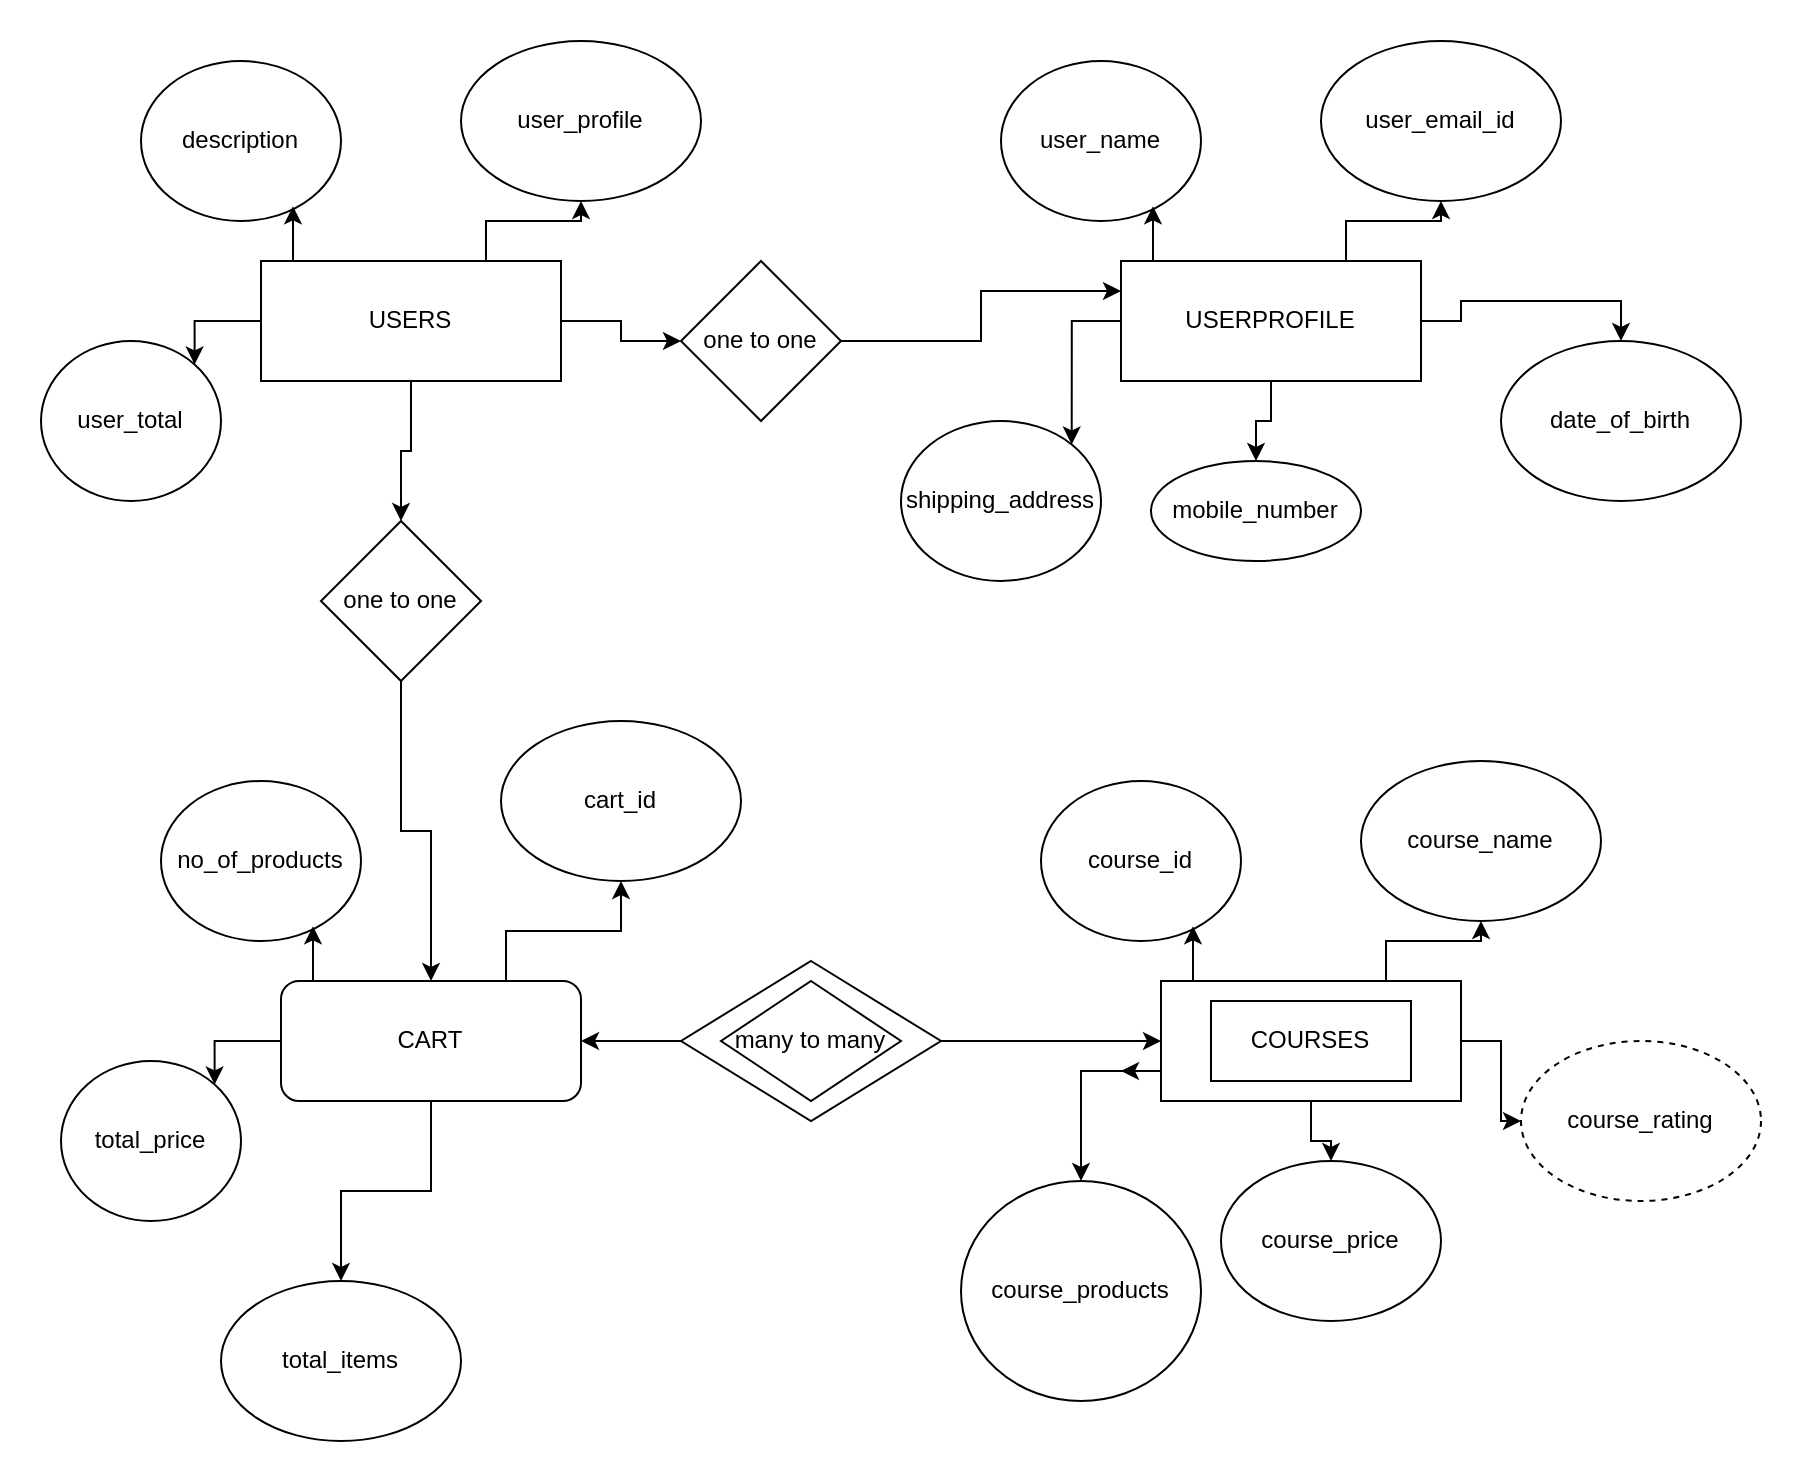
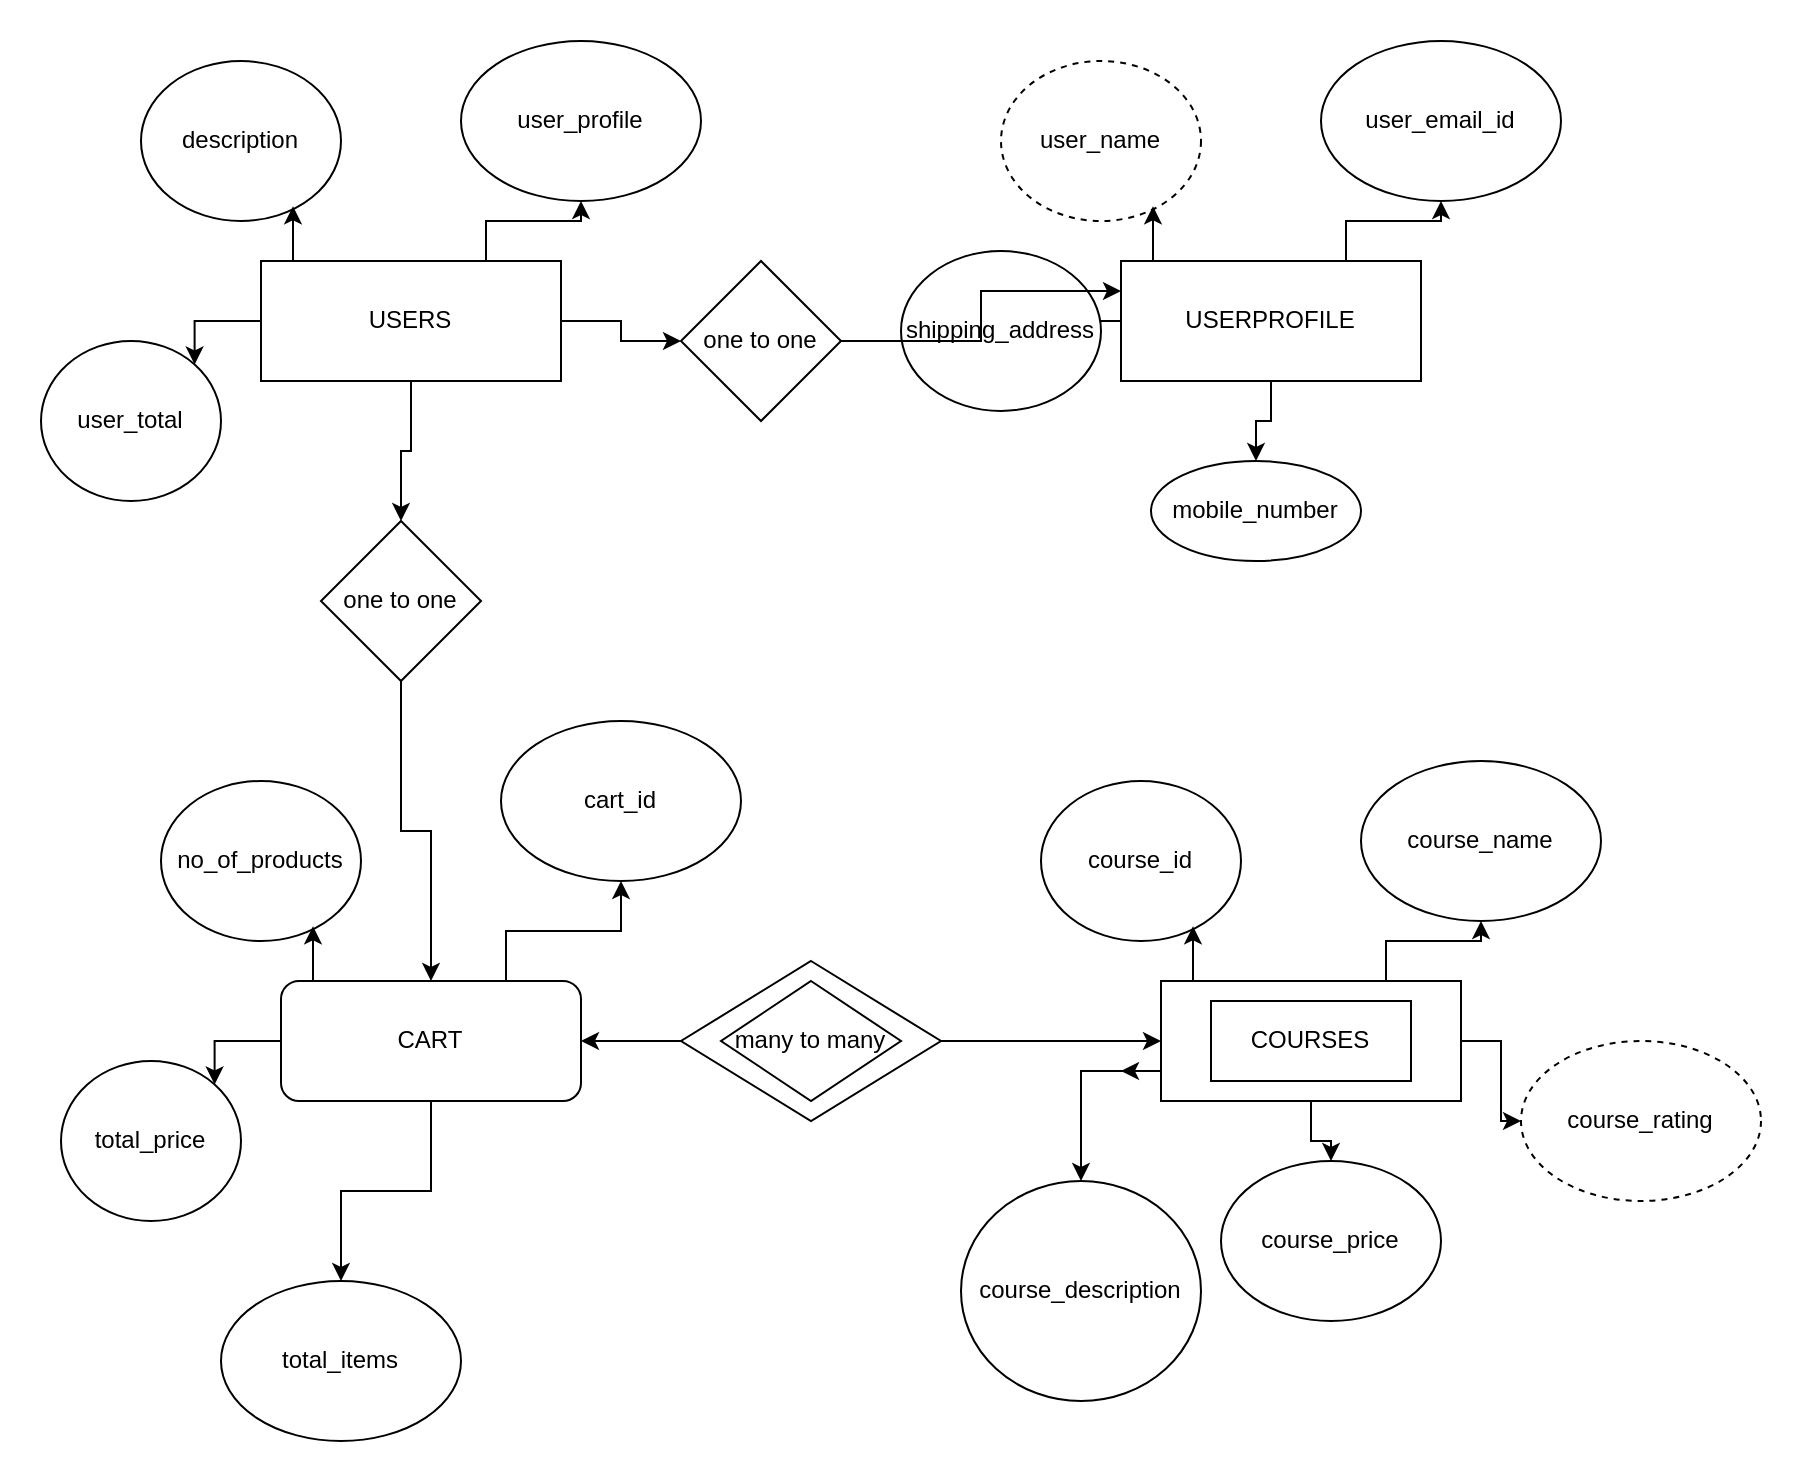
  <mxCell id="0" />
  <mxCell id="1" parent="0" />
  <mxCell id="2" style="edgeStyle=orthogonalEdgeStyle;rounded=0;orthogonalLoop=1;jettySize=auto;html=1;exitX=0.75;exitY=0;exitDx=0;exitDy=0;" parent="1" source="6" target="9" edge="1"><mxGeometry relative="1" as="geometry" /></mxCell>
  <mxCell id="3" style="edgeStyle=orthogonalEdgeStyle;rounded=0;orthogonalLoop=1;jettySize=auto;html=1;exitX=0;exitY=0.5;exitDx=0;exitDy=0;entryX=1;entryY=0;entryDx=0;entryDy=0;" parent="1" source="6" target="8" edge="1"><mxGeometry relative="1" as="geometry" /></mxCell>
  <mxCell id="4" style="edgeStyle=orthogonalEdgeStyle;rounded=0;orthogonalLoop=1;jettySize=auto;html=1;exitX=0.5;exitY=1;exitDx=0;exitDy=0;entryX=0.5;entryY=0;entryDx=0;entryDy=0;" parent="1" source="6" target="43" edge="1"><mxGeometry relative="1" as="geometry" /></mxCell>
  <mxCell id="5" style="edgeStyle=orthogonalEdgeStyle;rounded=0;orthogonalLoop=1;jettySize=auto;html=1;exitX=1;exitY=0.5;exitDx=0;exitDy=0;entryX=0.5;entryY=0;entryDx=0;entryDy=0;" parent="1" source="6" target="45" edge="1"><mxGeometry relative="1" as="geometry" /></mxCell>
  <mxCell id="6" value="USERS" style="rounded=0;whiteSpace=wrap;html=1;" parent="1" vertex="1"><mxGeometry x="130" y="130" width="150" height="60" as="geometry" /></mxCell>
  <mxCell id="7" value="description" style="ellipse;whiteSpace=wrap;html=1;" parent="1" vertex="1"><mxGeometry x="70" y="30" width="100" height="80" as="geometry" /></mxCell>
  <mxCell id="8" value="user_total" style="ellipse;whiteSpace=wrap;html=1;" parent="1" vertex="1"><mxGeometry x="20" y="170" width="90" height="80" as="geometry" /></mxCell>
  <mxCell id="9" value="user_profile" style="ellipse;whiteSpace=wrap;html=1;" parent="1" vertex="1"><mxGeometry x="230" y="20" width="120" height="80" as="geometry" /></mxCell>
  <mxCell id="10" style="edgeStyle=orthogonalEdgeStyle;rounded=0;orthogonalLoop=1;jettySize=auto;html=1;exitX=0.25;exitY=0;exitDx=0;exitDy=0;entryX=0.76;entryY=0.908;entryDx=0;entryDy=0;entryPerimeter=0;" parent="1" source="6" target="7" edge="1"><mxGeometry relative="1" as="geometry" /></mxCell>
  <mxCell id="11" style="edgeStyle=orthogonalEdgeStyle;rounded=0;orthogonalLoop=1;jettySize=auto;html=1;exitX=0.75;exitY=0;exitDx=0;exitDy=0;" parent="1" source="15" target="18" edge="1"><mxGeometry relative="1" as="geometry" /></mxCell>
  <mxCell id="12" style="edgeStyle=orthogonalEdgeStyle;rounded=0;orthogonalLoop=1;jettySize=auto;html=1;exitX=0;exitY=0.5;exitDx=0;exitDy=0;entryX=1;entryY=0;entryDx=0;entryDy=0;" parent="1" source="15" target="17" edge="1"><mxGeometry relative="1" as="geometry" /></mxCell>
  <mxCell id="13" style="edgeStyle=orthogonalEdgeStyle;rounded=0;orthogonalLoop=1;jettySize=auto;html=1;exitX=0.5;exitY=1;exitDx=0;exitDy=0;entryX=0.5;entryY=0;entryDx=0;entryDy=0;" parent="1" source="15" target="38" edge="1"><mxGeometry relative="1" as="geometry" /></mxCell>
- <mxCell id="14" style="edgeStyle=orthogonalEdgeStyle;rounded=0;orthogonalLoop=1;jettySize=auto;html=1;exitX=1;exitY=0.5;exitDx=0;exitDy=0;entryX=0.5;entryY=0;entryDx=0;entryDy=0;" parent="1" source="15" target="39" edge="1"><mxGeometry relative="1" as="geometry" /></mxCell>
  <mxCell id="15" value="USERPROFILE" style="rounded=0;whiteSpace=wrap;html=1;" parent="1" vertex="1"><mxGeometry x="560" y="130" width="150" height="60" as="geometry" /></mxCell>
- <mxCell id="16" value="user_name" style="ellipse;whiteSpace=wrap;html=1;" parent="1" vertex="1"><mxGeometry x="500" y="30" width="100" height="80" as="geometry" /></mxCell>
- <mxCell id="17" value="shipping_address" style="ellipse;whiteSpace=wrap;html=1;" parent="1" vertex="1"><mxGeometry x="450" y="210" width="100" height="80" as="geometry" /></mxCell>
+ <mxCell id="16" value="user_name" style="ellipse;whiteSpace=wrap;html=1;dashed=1;" parent="1" vertex="1"><mxGeometry x="500" y="30" width="100" height="80" as="geometry" /></mxCell>
+ <mxCell id="17" value="shipping_address" style="ellipse;whiteSpace=wrap;html=1;" parent="1" vertex="1"><mxGeometry x="450" y="125" width="100" height="80" as="geometry" /></mxCell>
  <mxCell id="18" value="user_email_id" style="ellipse;whiteSpace=wrap;html=1;" parent="1" vertex="1"><mxGeometry x="660" y="20" width="120" height="80" as="geometry" /></mxCell>
  <mxCell id="19" style="edgeStyle=orthogonalEdgeStyle;rounded=0;orthogonalLoop=1;jettySize=auto;html=1;exitX=0.25;exitY=0;exitDx=0;exitDy=0;entryX=0.76;entryY=0.908;entryDx=0;entryDy=0;entryPerimeter=0;" parent="1" source="15" target="16" edge="1"><mxGeometry relative="1" as="geometry" /></mxCell>
  <mxCell id="20" style="edgeStyle=orthogonalEdgeStyle;rounded=0;orthogonalLoop=1;jettySize=auto;html=1;exitX=0.75;exitY=0;exitDx=0;exitDy=0;" parent="1" source="23" target="26" edge="1"><mxGeometry relative="1" as="geometry" /></mxCell>
  <mxCell id="21" style="edgeStyle=orthogonalEdgeStyle;rounded=0;orthogonalLoop=1;jettySize=auto;html=1;exitX=0;exitY=0.5;exitDx=0;exitDy=0;entryX=1;entryY=0;entryDx=0;entryDy=0;" parent="1" source="23" target="25" edge="1"><mxGeometry relative="1" as="geometry" /></mxCell>
  <mxCell id="22" style="edgeStyle=orthogonalEdgeStyle;rounded=0;orthogonalLoop=1;jettySize=auto;html=1;exitX=0.5;exitY=1;exitDx=0;exitDy=0;entryX=0.5;entryY=0;entryDx=0;entryDy=0;" parent="1" source="23" target="51" edge="1"><mxGeometry relative="1" as="geometry" /></mxCell>
  <mxCell id="23" value="CART" style="whiteSpace=wrap;html=1;rounded=1;" parent="1" vertex="1"><mxGeometry x="140" y="490" width="150" height="60" as="geometry" /></mxCell>
  <mxCell id="24" value="no_of_products" style="ellipse;whiteSpace=wrap;html=1;" parent="1" vertex="1"><mxGeometry x="80" y="390" width="100" height="80" as="geometry" /></mxCell>
  <mxCell id="25" value="total_price" style="ellipse;whiteSpace=wrap;html=1;" parent="1" vertex="1"><mxGeometry x="30" y="530" width="90" height="80" as="geometry" /></mxCell>
  <mxCell id="26" value="cart_id" style="ellipse;whiteSpace=wrap;html=1;" parent="1" vertex="1"><mxGeometry x="250" y="360" width="120" height="80" as="geometry" /></mxCell>
  <mxCell id="27" style="edgeStyle=orthogonalEdgeStyle;rounded=0;orthogonalLoop=1;jettySize=auto;html=1;exitX=0.25;exitY=0;exitDx=0;exitDy=0;entryX=0.76;entryY=0.908;entryDx=0;entryDy=0;entryPerimeter=0;" parent="1" source="23" target="24" edge="1"><mxGeometry relative="1" as="geometry" /></mxCell>
  <mxCell id="28" style="edgeStyle=orthogonalEdgeStyle;rounded=0;orthogonalLoop=1;jettySize=auto;html=1;exitX=0.75;exitY=0;exitDx=0;exitDy=0;" parent="1" source="33" target="36" edge="1"><mxGeometry relative="1" as="geometry" /></mxCell>
  <mxCell id="29" style="edgeStyle=orthogonalEdgeStyle;rounded=0;orthogonalLoop=1;jettySize=auto;html=1;exitX=0.5;exitY=1;exitDx=0;exitDy=0;" parent="1" source="33" target="40" edge="1"><mxGeometry relative="1" as="geometry" /></mxCell>
  <mxCell id="30" style="edgeStyle=orthogonalEdgeStyle;rounded=0;orthogonalLoop=1;jettySize=auto;html=1;exitX=1;exitY=0.5;exitDx=0;exitDy=0;" parent="1" source="33" target="41" edge="1"><mxGeometry relative="1" as="geometry" /></mxCell>
  <mxCell id="31" style="edgeStyle=orthogonalEdgeStyle;rounded=0;orthogonalLoop=1;jettySize=auto;html=1;exitX=0;exitY=0.75;exitDx=0;exitDy=0;" parent="1" source="33" edge="1"><mxGeometry relative="1" as="geometry"><mxPoint x="560" y="535" as="targetPoint" /></mxGeometry></mxCell>
  <mxCell id="32" style="edgeStyle=orthogonalEdgeStyle;rounded=0;orthogonalLoop=1;jettySize=auto;html=1;exitX=0;exitY=0.75;exitDx=0;exitDy=0;entryX=0.5;entryY=0;entryDx=0;entryDy=0;" parent="1" source="33" target="35" edge="1"><mxGeometry relative="1" as="geometry" /></mxCell>
  <mxCell id="33" value="" style="rounded=0;whiteSpace=wrap;html=1;" parent="1" vertex="1"><mxGeometry x="580" y="490" width="150" height="60" as="geometry" /></mxCell>
  <mxCell id="34" value="course_id" style="ellipse;whiteSpace=wrap;html=1;" parent="1" vertex="1"><mxGeometry x="520" y="390" width="100" height="80" as="geometry" /></mxCell>
- <mxCell id="35" value="course_products" style="ellipse;whiteSpace=wrap;html=1;" parent="1" vertex="1"><mxGeometry x="480" y="590" width="120" height="110" as="geometry" /></mxCell>
+ <mxCell id="35" value="course_description" style="ellipse;whiteSpace=wrap;html=1;" parent="1" vertex="1"><mxGeometry x="480" y="590" width="120" height="110" as="geometry" /></mxCell>
  <mxCell id="36" value="course_name" style="ellipse;whiteSpace=wrap;html=1;" parent="1" vertex="1"><mxGeometry x="680" y="380" width="120" height="80" as="geometry" /></mxCell>
  <mxCell id="37" style="edgeStyle=orthogonalEdgeStyle;rounded=0;orthogonalLoop=1;jettySize=auto;html=1;exitX=0.25;exitY=0;exitDx=0;exitDy=0;entryX=0.76;entryY=0.908;entryDx=0;entryDy=0;entryPerimeter=0;" parent="1" source="33" target="34" edge="1"><mxGeometry relative="1" as="geometry" /></mxCell>
  <mxCell id="38" value="mobile_number" style="ellipse;whiteSpace=wrap;html=1;" parent="1" vertex="1"><mxGeometry x="575" y="230" width="105" height="50" as="geometry" /></mxCell>
- <mxCell id="39" value="date_of_birth" style="ellipse;whiteSpace=wrap;html=1;" parent="1" vertex="1"><mxGeometry x="750" y="170" width="120" height="80" as="geometry" /></mxCell>
  <mxCell id="40" value="course_price" style="ellipse;whiteSpace=wrap;html=1;" parent="1" vertex="1"><mxGeometry x="610" y="580" width="110" height="80" as="geometry" /></mxCell>
  <mxCell id="41" value="course_rating" style="ellipse;whiteSpace=wrap;html=1;dashed=1;" parent="1" vertex="1"><mxGeometry x="760" y="520" width="120" height="80" as="geometry" /></mxCell>
  <mxCell id="42" style="edgeStyle=orthogonalEdgeStyle;rounded=0;orthogonalLoop=1;jettySize=auto;html=1;exitX=0.5;exitY=1;exitDx=0;exitDy=0;" parent="1" source="43" target="23" edge="1"><mxGeometry relative="1" as="geometry" /></mxCell>
  <mxCell id="43" value="one to one" style="rhombus;whiteSpace=wrap;html=1;" parent="1" vertex="1"><mxGeometry x="160" y="260" width="80" height="80" as="geometry" /></mxCell>
  <mxCell id="44" style="edgeStyle=orthogonalEdgeStyle;rounded=0;orthogonalLoop=1;jettySize=auto;html=1;exitX=0.5;exitY=1;exitDx=0;exitDy=0;entryX=0;entryY=0.25;entryDx=0;entryDy=0;" parent="1" source="45" target="15" edge="1"><mxGeometry relative="1" as="geometry" /></mxCell>
  <mxCell id="45" value="one to one" style="rhombus;whiteSpace=wrap;html=1;direction=north;" parent="1" vertex="1"><mxGeometry x="340" y="130" width="80" height="80" as="geometry" /></mxCell>
  <mxCell id="46" value="COURSES" style="rounded=0;whiteSpace=wrap;html=1;" parent="1" vertex="1"><mxGeometry x="605" y="500" width="100" height="40" as="geometry" /></mxCell>
  <mxCell id="47" style="edgeStyle=orthogonalEdgeStyle;rounded=0;orthogonalLoop=1;jettySize=auto;html=1;exitX=1;exitY=0.5;exitDx=0;exitDy=0;entryX=0;entryY=0.5;entryDx=0;entryDy=0;" parent="1" source="49" target="33" edge="1"><mxGeometry relative="1" as="geometry" /></mxCell>
  <mxCell id="48" style="edgeStyle=orthogonalEdgeStyle;rounded=0;orthogonalLoop=1;jettySize=auto;html=1;exitX=0;exitY=0.5;exitDx=0;exitDy=0;" parent="1" source="49" target="23" edge="1"><mxGeometry relative="1" as="geometry" /></mxCell>
  <mxCell id="49" value="" style="rhombus;whiteSpace=wrap;html=1;" parent="1" vertex="1"><mxGeometry x="340" y="480" width="130" height="80" as="geometry" /></mxCell>
  <mxCell id="50" value="many to many" style="rhombus;whiteSpace=wrap;html=1;" parent="1" vertex="1"><mxGeometry x="360" y="490" width="90" height="60" as="geometry" /></mxCell>
  <mxCell id="51" value="total_items" style="ellipse;whiteSpace=wrap;html=1;" parent="1" vertex="1"><mxGeometry x="110" y="640" width="120" height="80" as="geometry" /></mxCell>
